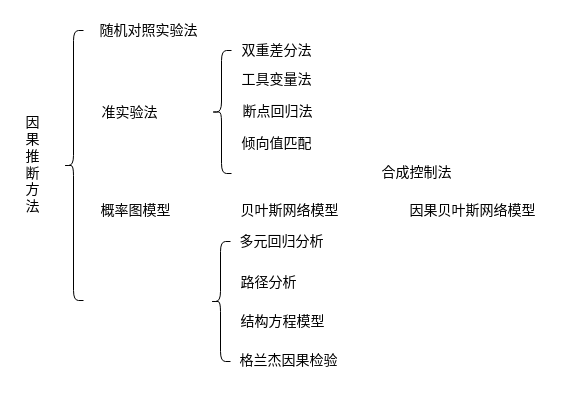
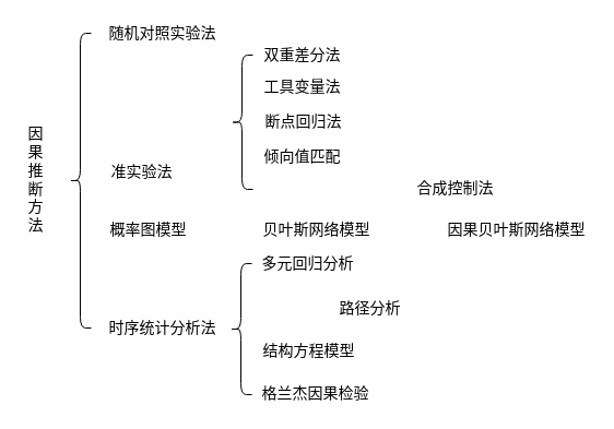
  <mxCell id="0" />
  <mxCell id="1" parent="0" />
  <mxCell id="2" value="" style="shape=curlyBracket;whiteSpace=wrap;html=1;rounded=1;fontSize=14;fontFamily=宋体;" vertex="1" parent="1"><mxGeometry x="63" y="30" width="20" height="270" as="geometry" /></mxCell>
  <mxCell id="3" value="&lt;font style=&quot;font-size: 14px;&quot;&gt;因&lt;br style=&quot;font-size: 14px;&quot;&gt;果&lt;br style=&quot;font-size: 14px;&quot;&gt;推&lt;br style=&quot;font-size: 14px;&quot;&gt;断&lt;br style=&quot;font-size: 14px;&quot;&gt;方&lt;br style=&quot;font-size: 14px;&quot;&gt;&lt;/font&gt;&lt;div style=&quot;text-align: left; font-size: 14px;&quot;&gt;&lt;font style=&quot;font-size: 14px;&quot;&gt;法&lt;/font&gt;&lt;/div&gt;" style="text;html=1;align=center;verticalAlign=middle;resizable=0;points=[];autosize=1;horizontal=1;fontSize=14;fontFamily=宋体;" vertex="1" parent="1"><mxGeometry x="20" y="112" width="24" height="106" as="geometry" /></mxCell>
  <mxCell id="4" value="随机对照实验法" style="text;html=1;align=center;verticalAlign=middle;resizable=0;points=[];autosize=1;fontSize=14;fontFamily=宋体;" vertex="1" parent="1"><mxGeometry x="94" y="20" width="108" height="21" as="geometry" /></mxCell>
- <mxCell id="5" value="准实验法" style="text;html=1;align=center;verticalAlign=middle;resizable=0;points=[];autosize=1;fontSize=14;fontFamily=宋体;" vertex="1" parent="1"><mxGeometry x="96" y="102" width="66" height="21" as="geometry" /></mxCell>
+ <mxCell id="5" value="准实验法" style="text;html=1;align=center;verticalAlign=middle;resizable=0;points=[];autosize=1;fontSize=14;fontFamily=宋体;" vertex="1" parent="1"><mxGeometry x="96" y="147" width="66" height="21" as="geometry" /></mxCell>
  <mxCell id="6" value="概率图模型" style="text;html=1;align=center;verticalAlign=middle;resizable=0;points=[];autosize=1;fontSize=14;fontFamily=宋体;" vertex="1" parent="1"><mxGeometry x="95" y="200" width="80" height="21" as="geometry" /></mxCell>
+ <mxCell id="7" value="时序统计分析法" style="text;html=1;align=center;verticalAlign=middle;resizable=0;points=[];autosize=1;fontSize=14;fontFamily=宋体;" vertex="1" parent="1"><mxGeometry x="94" y="290" width="108" height="21" as="geometry" /></mxCell>
  <mxCell id="8" value="" style="shape=curlyBracket;whiteSpace=wrap;html=1;rounded=1;fontSize=14;fontFamily=宋体;" vertex="1" parent="1"><mxGeometry x="211" y="50" width="20" height="123" as="geometry" /></mxCell>
  <mxCell id="9" value="双重差分法" style="text;html=1;align=center;verticalAlign=middle;resizable=0;points=[];autosize=1;fontSize=14;fontFamily=宋体;" vertex="1" parent="1"><mxGeometry x="236" y="40" width="80" height="21" as="geometry" /></mxCell>
  <mxCell id="10" value="工具变量法" style="text;html=1;align=center;verticalAlign=middle;resizable=0;points=[];autosize=1;fontSize=14;fontFamily=宋体;" vertex="1" parent="1"><mxGeometry x="236" y="69" width="80" height="21" as="geometry" /></mxCell>
  <mxCell id="11" value="断点回归法" style="text;html=1;align=center;verticalAlign=middle;resizable=0;points=[];autosize=1;fontSize=14;fontFamily=宋体;" vertex="1" parent="1"><mxGeometry x="237" y="101" width="80" height="21" as="geometry" /></mxCell>
  <mxCell id="12" value="倾向值匹配" style="text;html=1;align=center;verticalAlign=middle;resizable=0;points=[];autosize=1;fontSize=14;fontFamily=宋体;" vertex="1" parent="1"><mxGeometry x="236" y="133" width="80" height="21" as="geometry" /></mxCell>
  <mxCell id="13" value="合成控制法" style="text;html=1;align=center;verticalAlign=middle;resizable=0;points=[];autosize=1;fontSize=14;fontFamily=宋体;" vertex="1" parent="1"><mxGeometry x="376" y="162" width="80" height="21" as="geometry" /></mxCell>
  <mxCell id="14" value="多元回归分析" style="text;html=1;align=center;verticalAlign=middle;resizable=0;points=[];autosize=1;fontSize=14;fontFamily=宋体;" vertex="1" parent="1"><mxGeometry x="234" y="231" width="94" height="21" as="geometry" /></mxCell>
- <mxCell id="15" value="路径分析" style="text;html=1;align=center;verticalAlign=middle;resizable=0;points=[];autosize=1;fontSize=14;fontFamily=宋体;" vertex="1" parent="1"><mxGeometry x="235" y="272" width="66" height="21" as="geometry" /></mxCell>
+ <mxCell id="15" value="路径分析" style="text;html=1;align=center;verticalAlign=middle;resizable=0;points=[];autosize=1;fontSize=14;fontFamily=宋体;" vertex="1" parent="1"><mxGeometry x="305" y="272" width="66" height="21" as="geometry" /></mxCell>
  <mxCell id="16" value="结构方程模型" style="text;html=1;align=center;verticalAlign=middle;resizable=0;points=[];autosize=1;fontSize=14;fontFamily=宋体;" vertex="1" parent="1"><mxGeometry x="235" y="311" width="94" height="21" as="geometry" /></mxCell>
  <mxCell id="17" value="格兰杰因果检验" style="text;html=1;align=center;verticalAlign=middle;resizable=0;points=[];autosize=1;fontSize=14;fontFamily=宋体;" vertex="1" parent="1"><mxGeometry x="234" y="350" width="108" height="21" as="geometry" /></mxCell>
  <mxCell id="18" value="" style="shape=curlyBracket;whiteSpace=wrap;html=1;rounded=1;fontSize=14;fontFamily=宋体;" vertex="1" parent="1"><mxGeometry x="210" y="241" width="20" height="120" as="geometry" /></mxCell>
  <mxCell id="19" value="贝叶斯网络模型" style="text;html=1;align=center;verticalAlign=middle;resizable=0;points=[];autosize=1;fontSize=14;fontFamily=宋体;" vertex="1" parent="1"><mxGeometry x="235" y="200" width="108" height="21" as="geometry" /></mxCell>
  <mxCell id="20" value="因果贝叶斯网络模型" style="text;html=1;align=center;verticalAlign=middle;resizable=0;points=[];autosize=1;fontSize=14;fontFamily=宋体;" vertex="1" parent="1"><mxGeometry x="404" y="200" width="136" height="21" as="geometry" /></mxCell>
